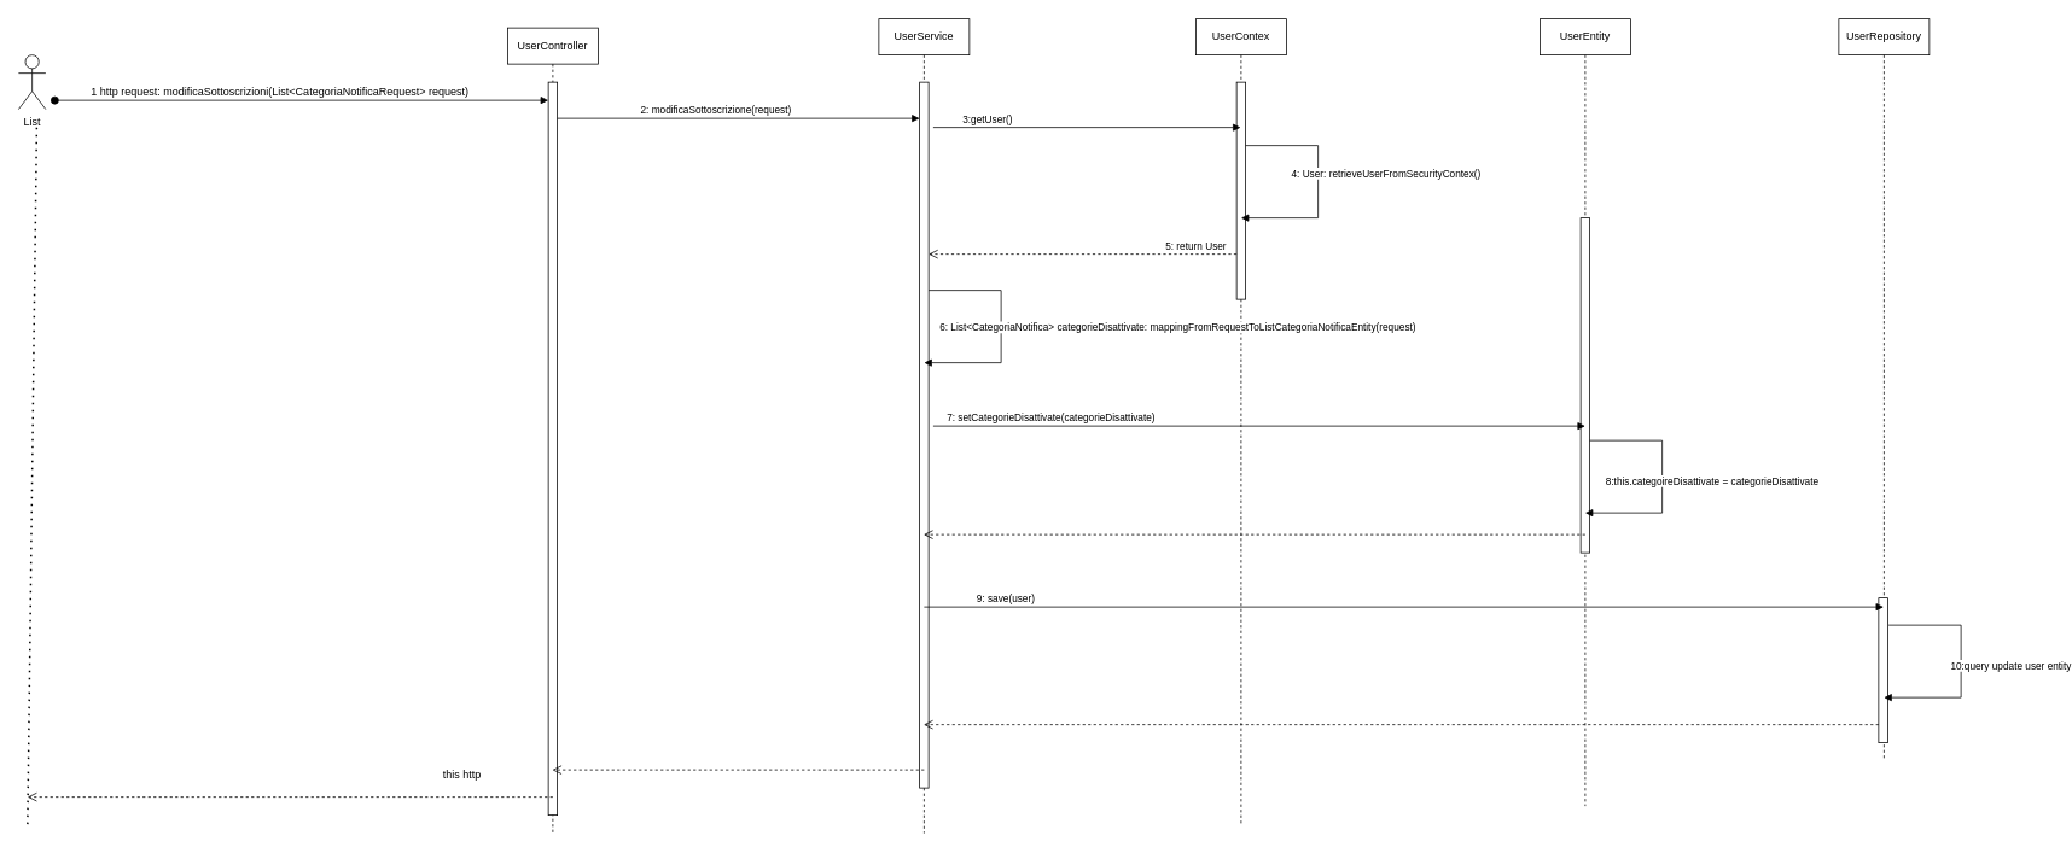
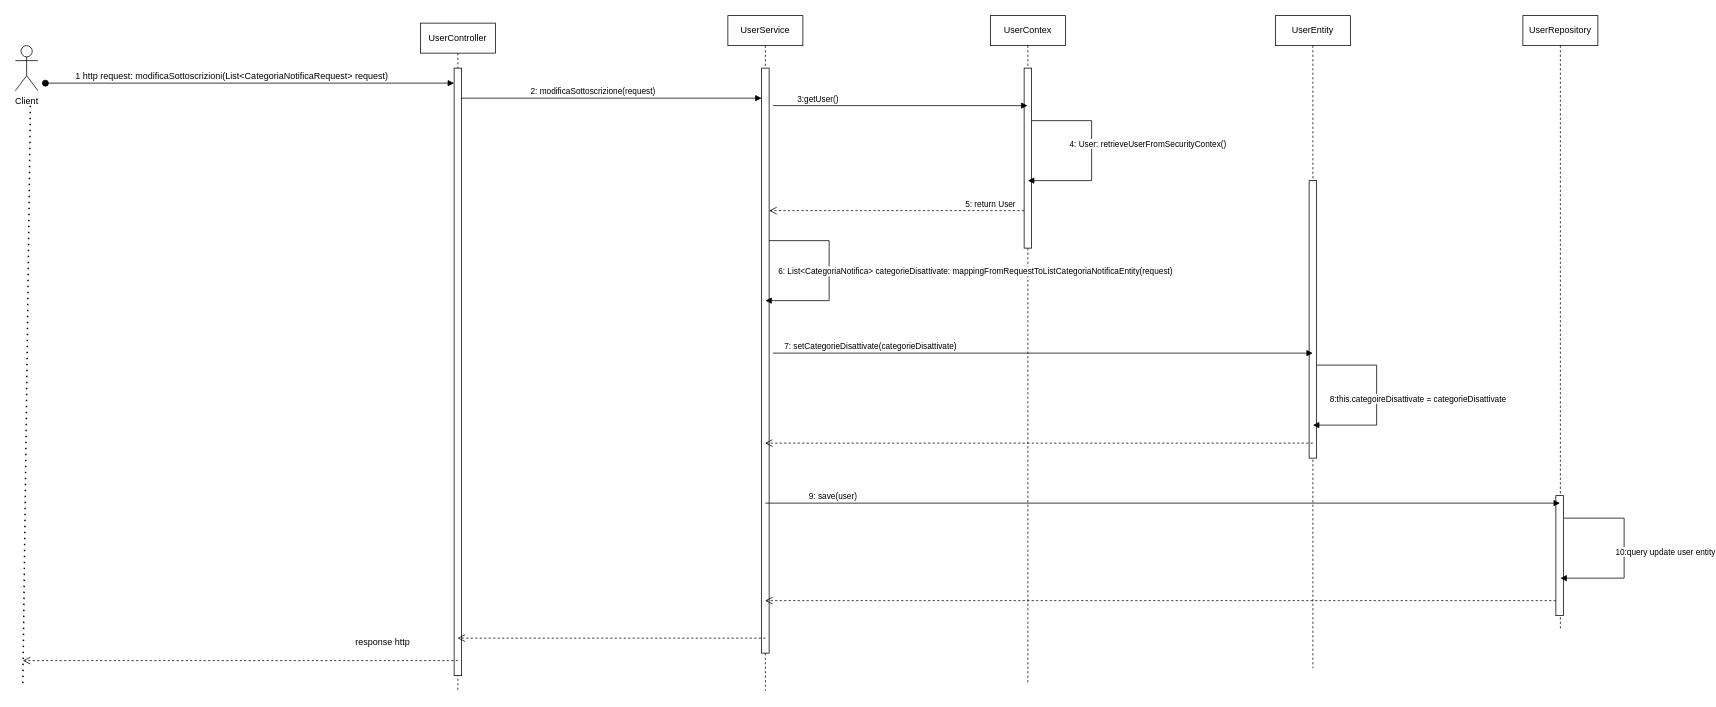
  <mxCell id="0" />
  <mxCell id="1" parent="0" />
  <mxCell id="2" value="UserController" style="shape=umlLifeline;perimeter=lifelinePerimeter;whiteSpace=wrap;html=1;container=1;dropTarget=0;collapsible=0;recursiveResize=0;outlineConnect=0;portConstraint=eastwest;newEdgeStyle={&quot;curved&quot;:0,&quot;rounded&quot;:0};" parent="1" vertex="1"><mxGeometry x="560" y="30" width="100" height="890" as="geometry" /></mxCell>
  <mxCell id="3" value="" style="html=1;points=[[0,0,0,0,5],[0,1,0,0,-5],[1,0,0,0,5],[1,1,0,0,-5]];perimeter=orthogonalPerimeter;outlineConnect=0;targetShapes=umlLifeline;portConstraint=eastwest;newEdgeStyle={&quot;curved&quot;:0,&quot;rounded&quot;:0};" parent="2" vertex="1"><mxGeometry x="45" y="60" width="10" height="810" as="geometry" /></mxCell>
  <mxCell id="4" value="UserService" style="shape=umlLifeline;perimeter=lifelinePerimeter;whiteSpace=wrap;html=1;container=1;dropTarget=0;collapsible=0;recursiveResize=0;outlineConnect=0;portConstraint=eastwest;newEdgeStyle={&quot;curved&quot;:0,&quot;rounded&quot;:0};" parent="1" vertex="1"><mxGeometry x="970" y="20" width="100" height="900" as="geometry" /></mxCell>
  <mxCell id="5" value="" style="html=1;points=[[0,0,0,0,5],[0,1,0,0,-5],[1,0,0,0,5],[1,1,0,0,-5]];perimeter=orthogonalPerimeter;outlineConnect=0;targetShapes=umlLifeline;portConstraint=eastwest;newEdgeStyle={&quot;curved&quot;:0,&quot;rounded&quot;:0};" parent="4" vertex="1"><mxGeometry x="45" y="70" width="10" height="780" as="geometry" /></mxCell>
  <mxCell id="6" value="2: modificaSottoscrizione(request)" style="html=1;verticalAlign=bottom;endArrow=block;curved=0;rounded=0;" parent="1" edge="1"><mxGeometry x="-0.125" width="80" relative="1" as="geometry"><mxPoint x="615" y="130" as="sourcePoint" /><mxPoint x="1015" y="130" as="targetPoint" /><mxPoint as="offset" /></mxGeometry></mxCell>
  <mxCell id="7" value="UserContex" style="shape=umlLifeline;perimeter=lifelinePerimeter;whiteSpace=wrap;html=1;container=1;dropTarget=0;collapsible=0;recursiveResize=0;outlineConnect=0;portConstraint=eastwest;newEdgeStyle={&quot;curved&quot;:0,&quot;rounded&quot;:0};" parent="1" vertex="1"><mxGeometry x="1320" y="20" width="100" height="890" as="geometry" /></mxCell>
  <mxCell id="8" value="" style="html=1;points=[[0,0,0,0,5],[0,1,0,0,-5],[1,0,0,0,5],[1,1,0,0,-5]];perimeter=orthogonalPerimeter;outlineConnect=0;targetShapes=umlLifeline;portConstraint=eastwest;newEdgeStyle={&quot;curved&quot;:0,&quot;rounded&quot;:0};" parent="7" vertex="1"><mxGeometry x="45" y="70" width="10" height="240" as="geometry" /></mxCell>
  <mxCell id="9" value="3:getUser()" style="html=1;verticalAlign=bottom;endArrow=block;curved=0;rounded=0;" parent="1" edge="1"><mxGeometry x="-0.646" width="80" relative="1" as="geometry"><mxPoint x="1030" y="140" as="sourcePoint" /><mxPoint x="1369.5" y="140" as="targetPoint" /><mxPoint as="offset" /></mxGeometry></mxCell>
  <mxCell id="10" value="5: return User" style="html=1;verticalAlign=bottom;endArrow=open;dashed=1;endSize=8;curved=0;rounded=0;" parent="1" edge="1"><mxGeometry x="-0.735" relative="1" as="geometry"><mxPoint x="1365" y="280" as="sourcePoint" /><mxPoint x="1025" y="280" as="targetPoint" /><mxPoint as="offset" /></mxGeometry></mxCell>
  <mxCell id="11" value="UserEntity" style="shape=umlLifeline;perimeter=lifelinePerimeter;whiteSpace=wrap;html=1;container=1;dropTarget=0;collapsible=0;recursiveResize=0;outlineConnect=0;portConstraint=eastwest;newEdgeStyle={&quot;curved&quot;:0,&quot;rounded&quot;:0};" parent="1" vertex="1"><mxGeometry x="1700" y="20" width="100" height="870" as="geometry" /></mxCell>
  <mxCell id="12" value="" style="html=1;points=[[0,0,0,0,5],[0,1,0,0,-5],[1,0,0,0,5],[1,1,0,0,-5]];perimeter=orthogonalPerimeter;outlineConnect=0;targetShapes=umlLifeline;portConstraint=eastwest;newEdgeStyle={&quot;curved&quot;:0,&quot;rounded&quot;:0};" parent="11" vertex="1"><mxGeometry x="45" y="220" width="10" height="370" as="geometry" /></mxCell>
  <mxCell id="13" value="&lt;font style=&quot;font-size: 12px;&quot;&gt;1 http request: modificaSottoscrizioni(List&amp;lt;CategoriaNotificaRequest&amp;gt; request)&amp;nbsp;&lt;/font&gt;" style="html=1;verticalAlign=bottom;startArrow=oval;startFill=1;endArrow=block;startSize=8;curved=0;rounded=0;strokeWidth=1;jumpSize=14;" parent="1" edge="1"><mxGeometry x="-0.083" width="60" relative="1" as="geometry"><mxPoint x="60" y="110" as="sourcePoint" /><mxPoint x="605" y="110" as="targetPoint" /><mxPoint as="offset" /></mxGeometry></mxCell>
  <mxCell id="14" value="6: List&amp;lt;CategoriaNotifica&amp;gt; categorieDisattivate: mappingFromRequestToListCategoriaNotificaEntity(request)" style="html=1;verticalAlign=bottom;endArrow=block;curved=0;rounded=0;" parent="1" edge="1"><mxGeometry x="0.061" y="195" width="80" relative="1" as="geometry"><mxPoint x="1025" y="320" as="sourcePoint" /><mxPoint x="1020" y="400" as="targetPoint" /><Array as="points"><mxPoint x="1105" y="320" /><mxPoint x="1105" y="400" /></Array><mxPoint as="offset" /></mxGeometry></mxCell>
  <mxCell id="15" value="4: User: retrieveUserFromSecurityContex()" style="html=1;verticalAlign=bottom;endArrow=block;curved=0;rounded=0;" parent="1" edge="1"><mxGeometry x="-0.02" y="75" width="80" relative="1" as="geometry"><mxPoint x="1375" y="160" as="sourcePoint" /><mxPoint x="1370" y="240" as="targetPoint" /><Array as="points"><mxPoint x="1455" y="160" /><mxPoint x="1455" y="240" /></Array><mxPoint as="offset" /></mxGeometry></mxCell>
  <mxCell id="16" value="7: setCategorieDisattivate(categorieDisattivate)" style="html=1;verticalAlign=bottom;endArrow=block;curved=0;rounded=0;" parent="1" edge="1"><mxGeometry x="-0.639" width="80" relative="1" as="geometry"><mxPoint x="1030" y="470" as="sourcePoint" /><mxPoint x="1750" y="470" as="targetPoint" /><mxPoint as="offset" /></mxGeometry></mxCell>
  <mxCell id="17" value="8:this.categoireDisattivate = categorieDisattivate" style="html=1;verticalAlign=bottom;endArrow=block;curved=0;rounded=0;" parent="1" edge="1"><mxGeometry x="0.094" y="55" width="80" relative="1" as="geometry"><mxPoint x="1755" y="486" as="sourcePoint" /><mxPoint x="1750" y="566" as="targetPoint" /><Array as="points"><mxPoint x="1835" y="486" /><mxPoint x="1835" y="566" /></Array><mxPoint as="offset" /></mxGeometry></mxCell>
  <mxCell id="18" value="" style="html=1;verticalAlign=bottom;endArrow=open;dashed=1;endSize=8;curved=0;rounded=0;" parent="1" target="4" edge="1"><mxGeometry x="-0.735" relative="1" as="geometry"><mxPoint x="1750" y="590" as="sourcePoint" /><mxPoint x="1410" y="590" as="targetPoint" /><mxPoint as="offset" /></mxGeometry></mxCell>
  <mxCell id="19" value="UserRepository" style="shape=umlLifeline;perimeter=lifelinePerimeter;whiteSpace=wrap;html=1;container=1;dropTarget=0;collapsible=0;recursiveResize=0;outlineConnect=0;portConstraint=eastwest;newEdgeStyle={&quot;curved&quot;:0,&quot;rounded&quot;:0};" parent="1" vertex="1"><mxGeometry x="2030" y="20" width="100" height="820" as="geometry" /></mxCell>
  <mxCell id="20" value="" style="html=1;points=[[0,0,0,0,5],[0,1,0,0,-5],[1,0,0,0,5],[1,1,0,0,-5]];perimeter=orthogonalPerimeter;outlineConnect=0;targetShapes=umlLifeline;portConstraint=eastwest;newEdgeStyle={&quot;curved&quot;:0,&quot;rounded&quot;:0};" parent="19" vertex="1"><mxGeometry x="44" y="640" width="10" height="160" as="geometry" /></mxCell>
  <mxCell id="21" value="9: save(user)" style="html=1;verticalAlign=bottom;endArrow=block;curved=0;rounded=0;" parent="1" target="19" edge="1"><mxGeometry x="-0.83" width="80" relative="1" as="geometry"><mxPoint x="1020" y="670" as="sourcePoint" /><mxPoint x="1100" y="670" as="targetPoint" /><mxPoint as="offset" /></mxGeometry></mxCell>
  <mxCell id="22" value="10:query update user entity" style="html=1;verticalAlign=bottom;endArrow=block;curved=0;rounded=0;" parent="1" edge="1"><mxGeometry x="0.094" y="55" width="80" relative="1" as="geometry"><mxPoint x="2085" y="690" as="sourcePoint" /><mxPoint x="2080" y="770" as="targetPoint" /><Array as="points"><mxPoint x="2165" y="690" /><mxPoint x="2165" y="770" /></Array><mxPoint as="offset" /></mxGeometry></mxCell>
  <mxCell id="23" value="" style="html=1;verticalAlign=bottom;endArrow=open;dashed=1;endSize=8;curved=0;rounded=0;" parent="1" target="4" edge="1"><mxGeometry x="-0.735" relative="1" as="geometry"><mxPoint x="2074" y="800" as="sourcePoint" /><mxPoint x="1344" y="800" as="targetPoint" /><mxPoint as="offset" /></mxGeometry></mxCell>
  <mxCell id="24" value="" style="html=1;verticalAlign=bottom;endArrow=open;dashed=1;endSize=8;curved=0;rounded=0;" parent="1" target="2" edge="1"><mxGeometry x="-0.735" relative="1" as="geometry"><mxPoint x="1020" y="850" as="sourcePoint" /><mxPoint x="680" y="850" as="targetPoint" /><mxPoint as="offset" /></mxGeometry></mxCell>
- <mxCell id="25" value="List" style="shape=umlActor;verticalLabelPosition=bottom;verticalAlign=top;html=1;" parent="1" vertex="1"><mxGeometry x="20" y="60" width="30" height="60" as="geometry" /></mxCell>
+ <mxCell id="25" value="Client" style="shape=umlActor;verticalLabelPosition=bottom;verticalAlign=top;html=1;" parent="1" vertex="1"><mxGeometry x="20" y="60" width="30" height="60" as="geometry" /></mxCell>
  <mxCell id="26" value="" style="endArrow=none;dashed=1;html=1;dashPattern=1 3;strokeWidth=2;rounded=0;" parent="1" edge="1"><mxGeometry width="50" height="50" relative="1" as="geometry"><mxPoint x="30" y="910" as="sourcePoint" /><mxPoint x="40" y="140" as="targetPoint" /></mxGeometry></mxCell>
  <mxCell id="27" value="" style="html=1;verticalAlign=bottom;endArrow=open;dashed=1;endSize=8;curved=0;rounded=0;" parent="1" edge="1"><mxGeometry x="-0.735" relative="1" as="geometry"><mxPoint x="610" y="880" as="sourcePoint" /><mxPoint x="30" y="880" as="targetPoint" /><mxPoint as="offset" /></mxGeometry></mxCell>
- <mxCell id="28" value="this http" style="text;html=1;align=center;verticalAlign=middle;whiteSpace=wrap;rounded=0;" parent="1" vertex="1"><mxGeometry x="440" y="840" width="140" height="30" as="geometry" /></mxCell>
+ <mxCell id="28" value="response http" style="text;html=1;align=center;verticalAlign=middle;whiteSpace=wrap;rounded=0;" parent="1" vertex="1"><mxGeometry x="440" y="840" width="140" height="30" as="geometry" /></mxCell>
